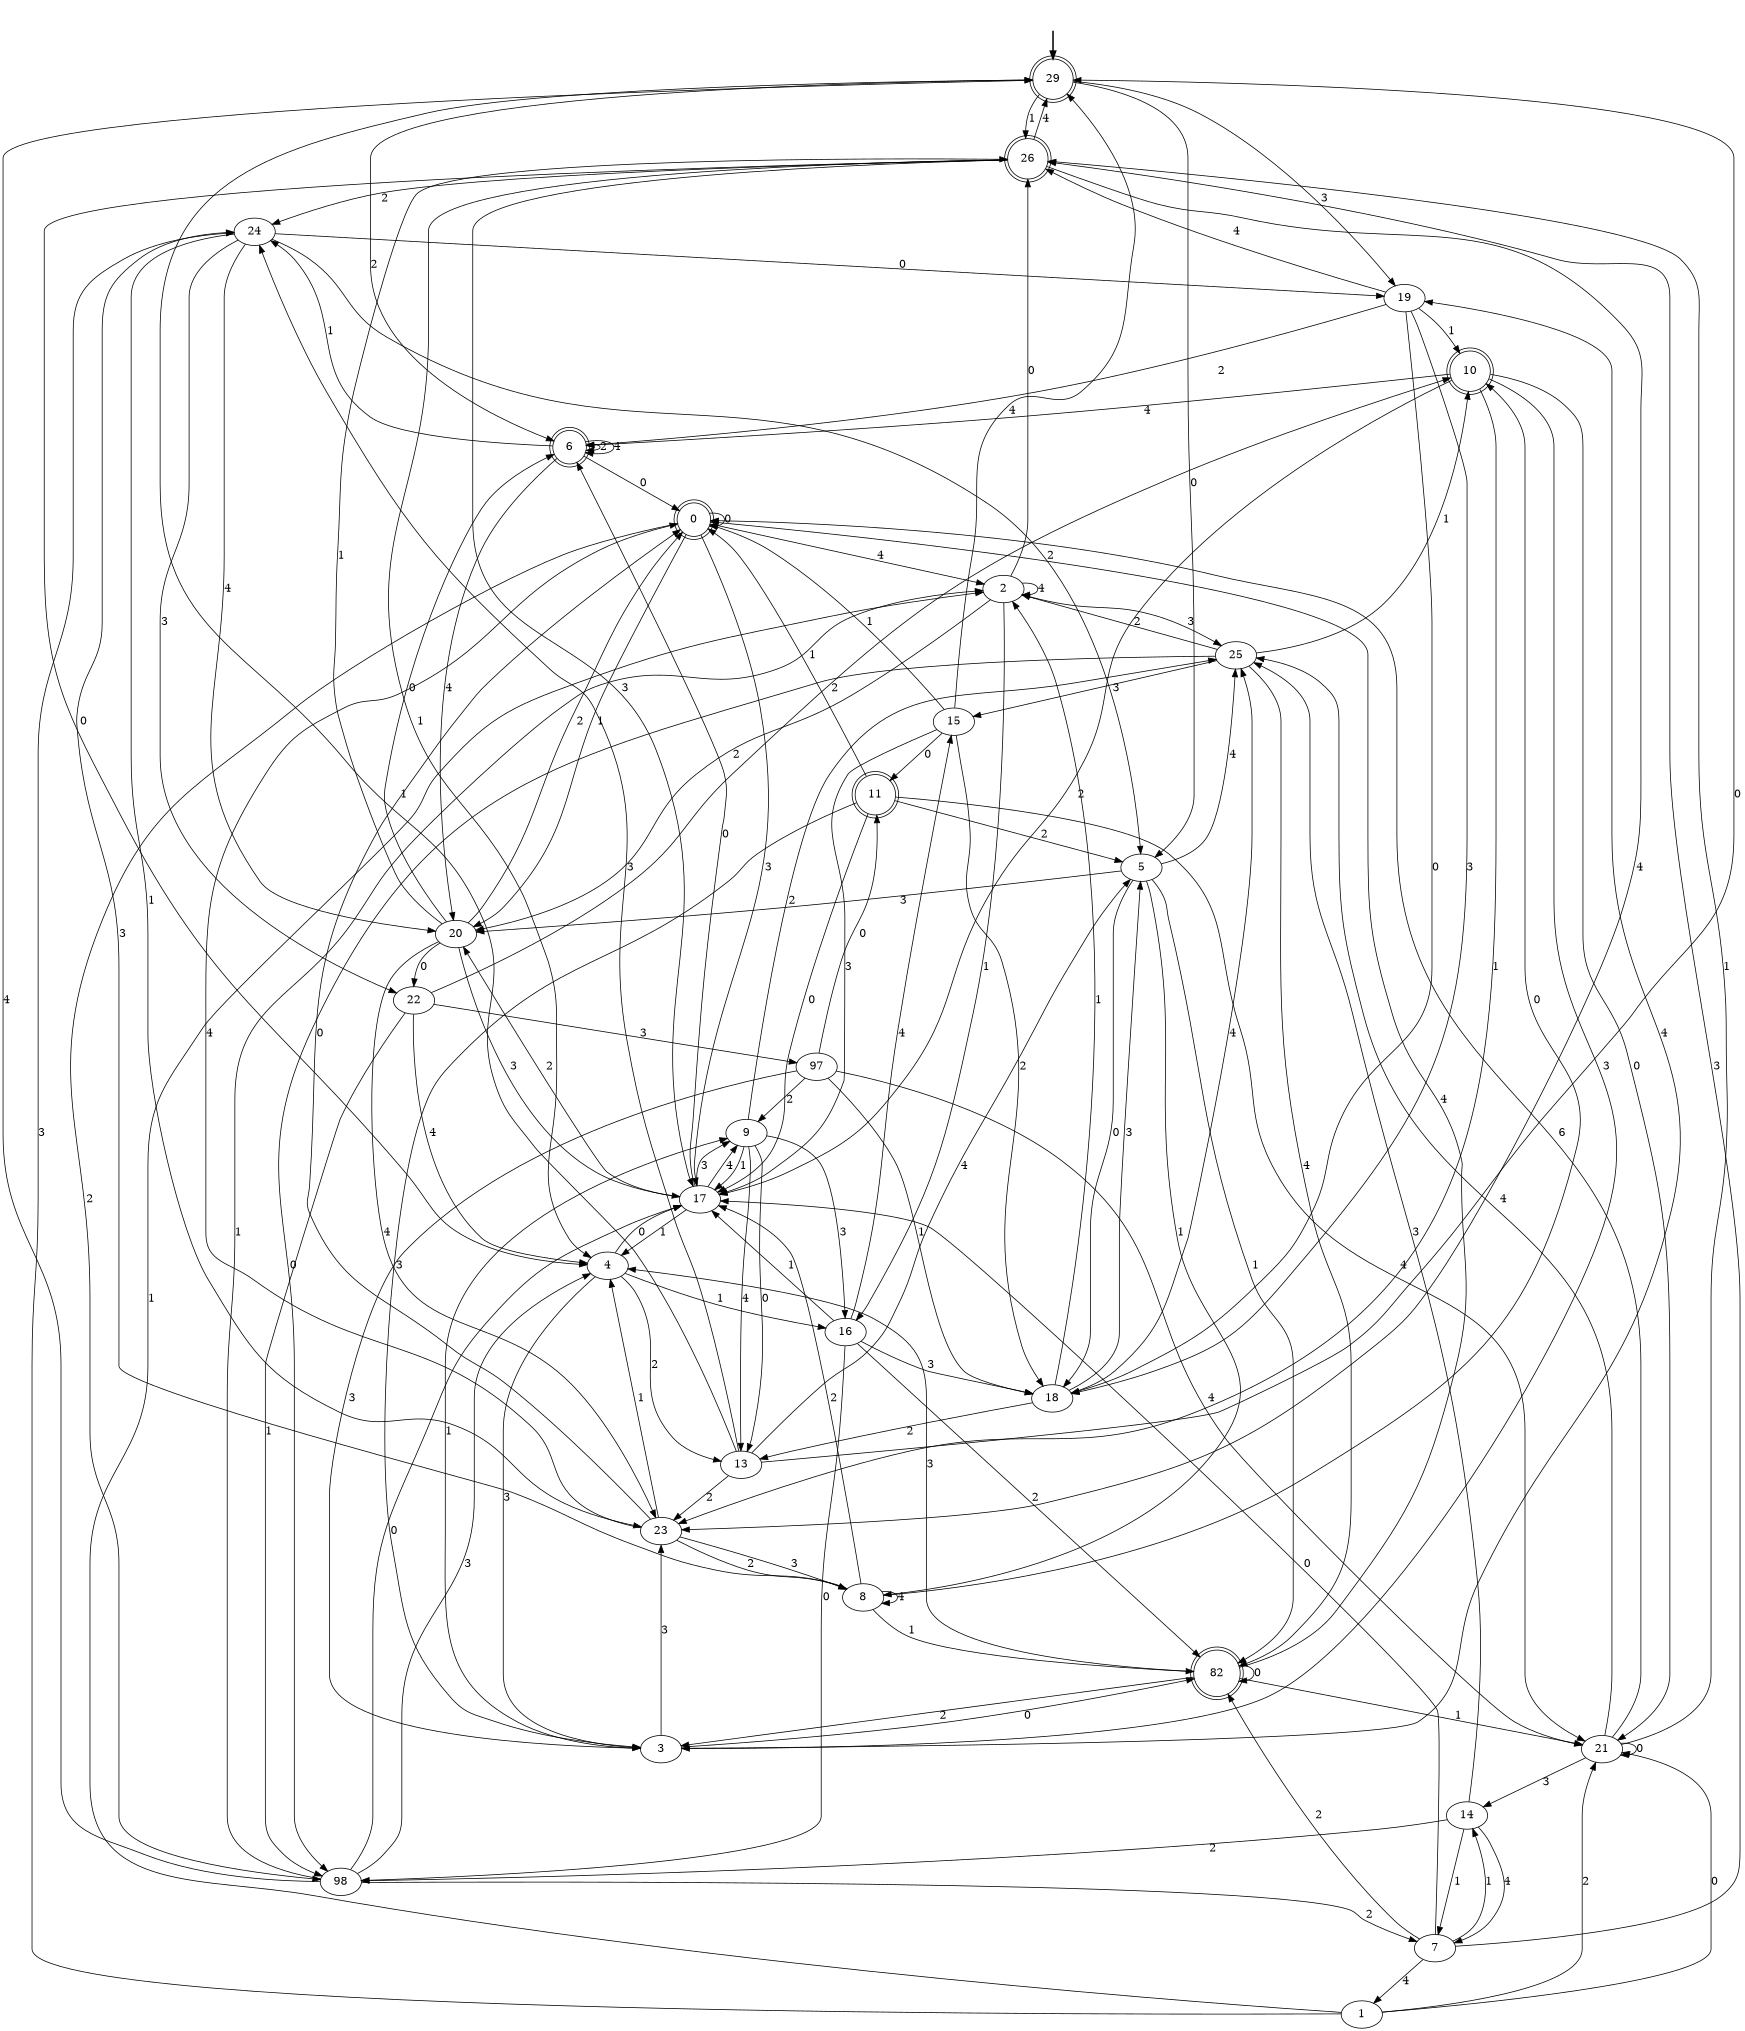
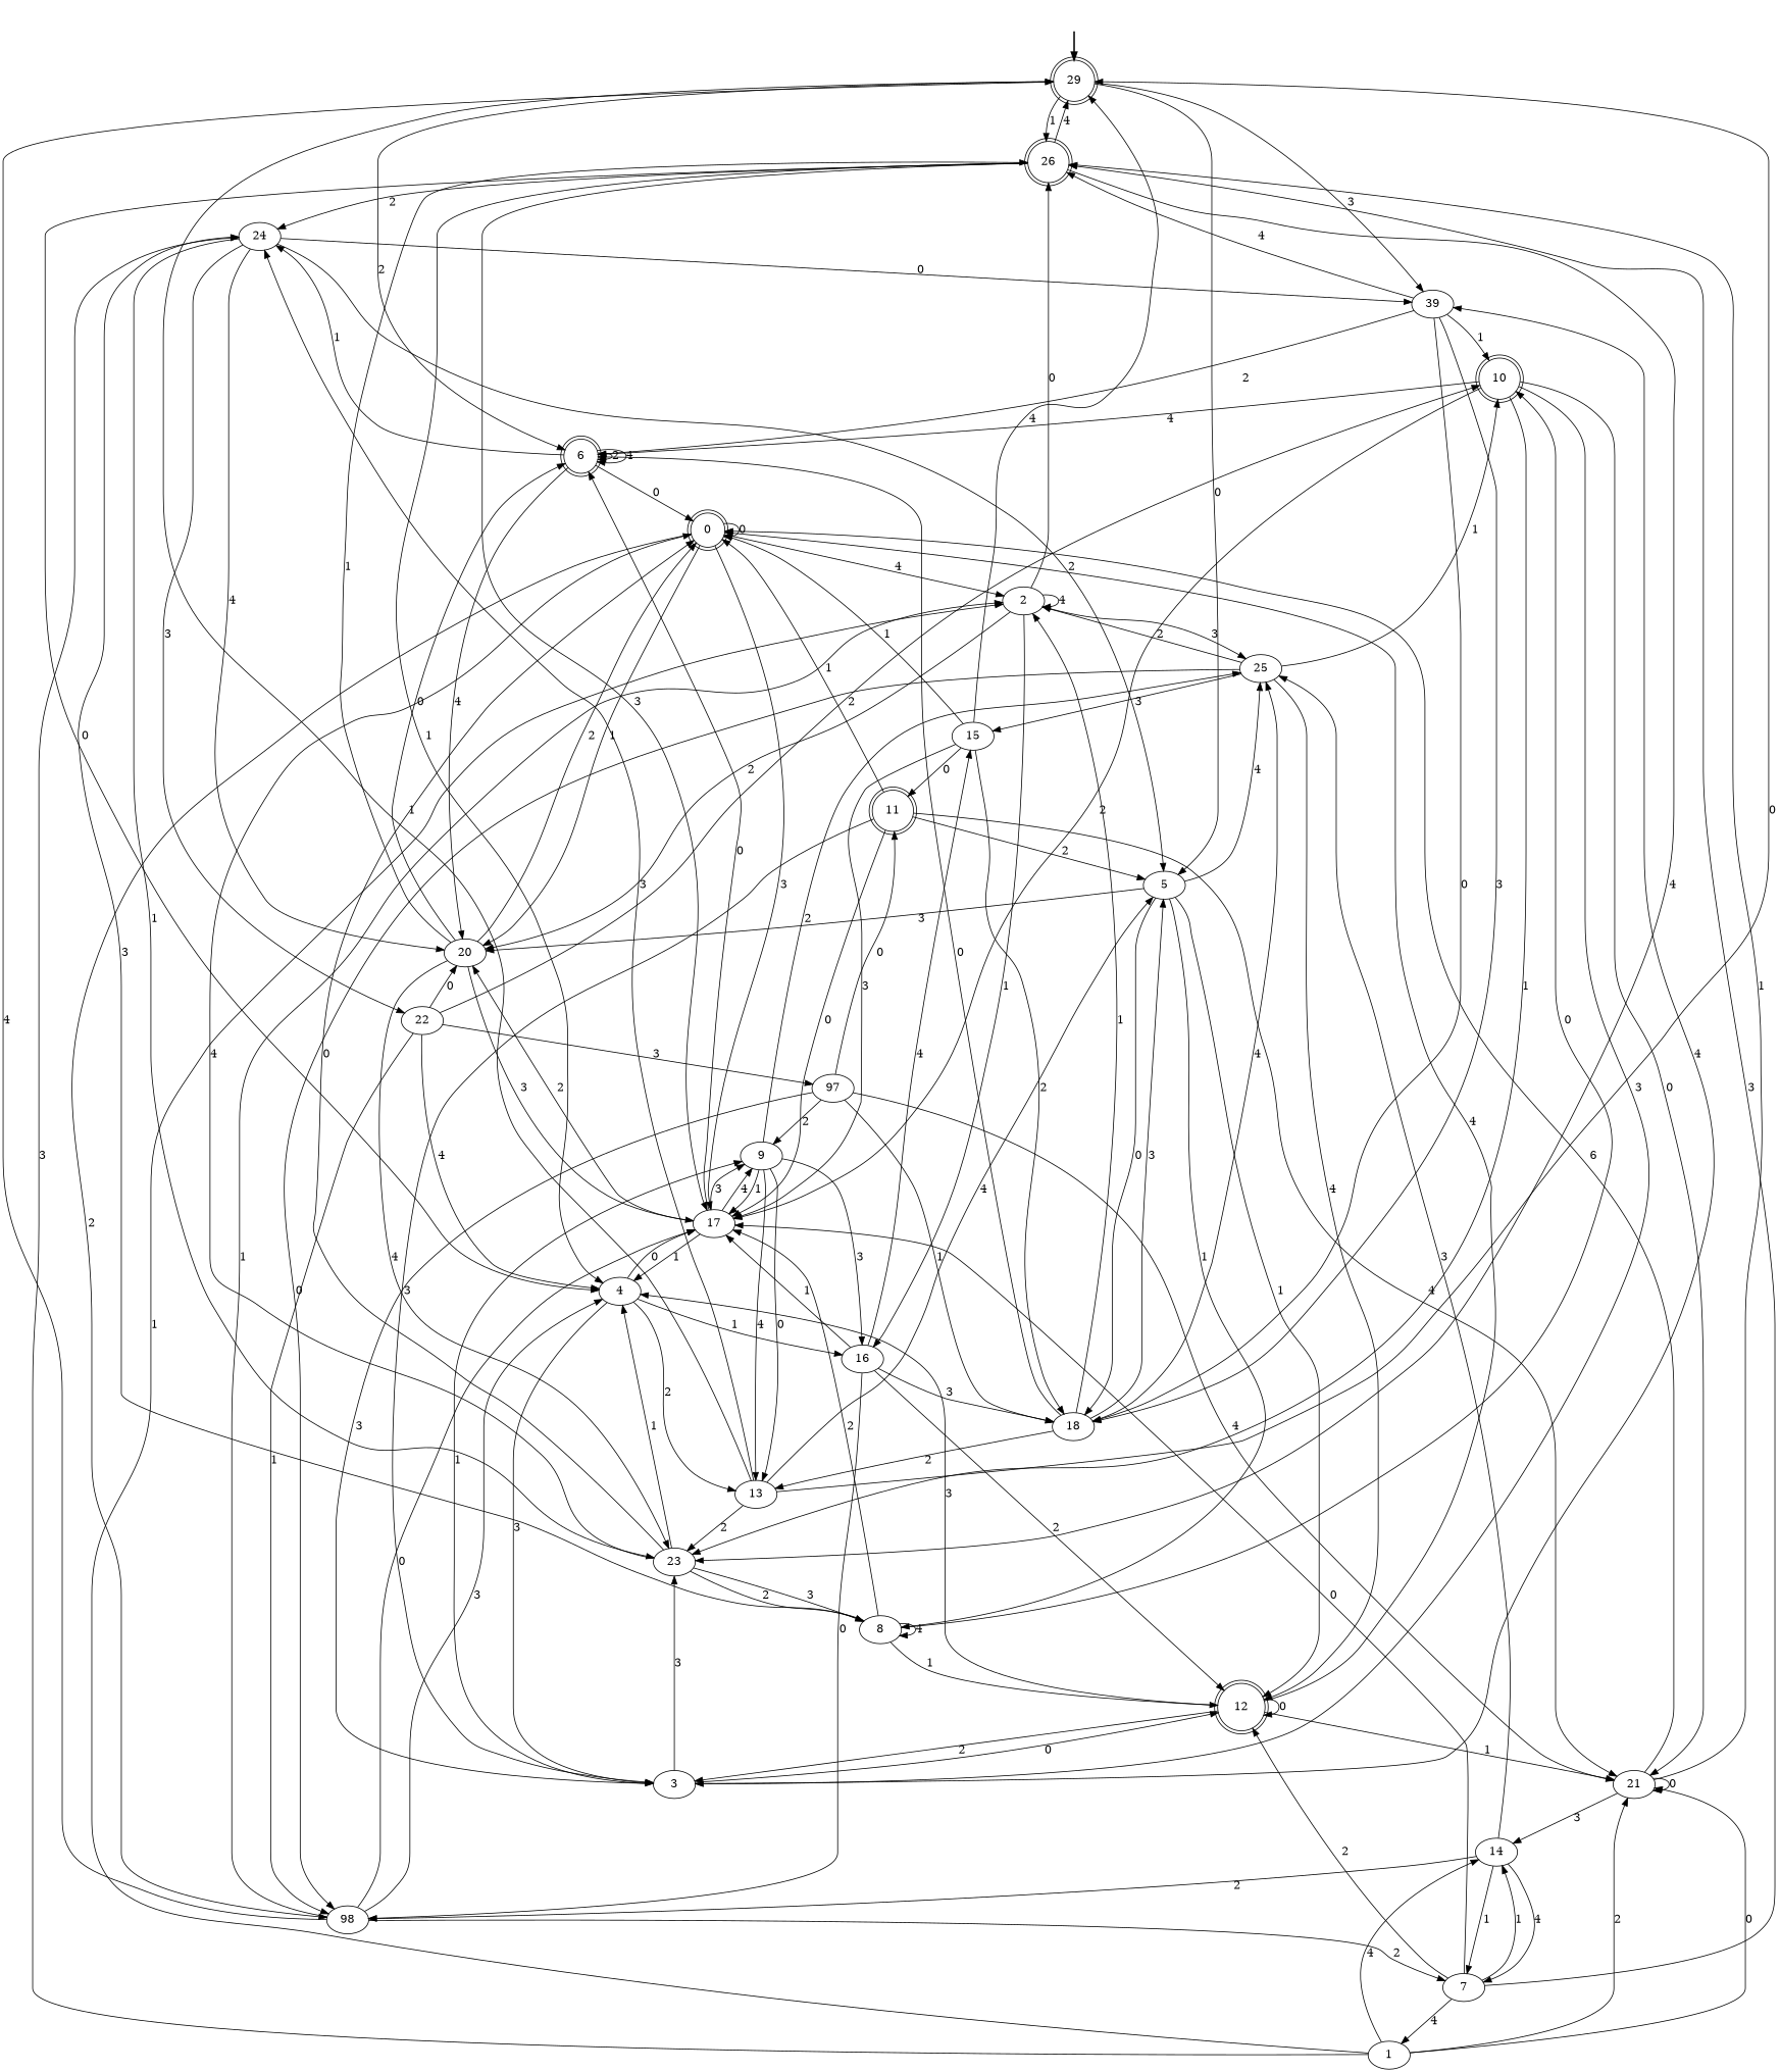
  digraph {
    fake [style=invisible]
    29 [root=true shape=doublecircle]
    26 [shape=doublecircle]
-   19
+   19 [label=39]
    5
    6 [shape=doublecircle]
    0 [shape=doublecircle]
    2
    17
    20
    n11 [label=98]
    16
    25
    9
    4
    23
    7
    1
    14
    21
    24
    22
-   12 [shape=doublecircle label=82]
+   12 [shape=doublecircle]
    18
    15
    10 [shape=doublecircle]
    3
    13
    8
    11 [shape=doublecircle]
    n31 [label=97]
    fake -> 29 [style=bold]
    29 -> 26 [label=1]
    29 -> 19 [label=3]
    29 -> 5 [label=0]
    29 -> 6 [label=2]
    26 -> 29 [label=4]
    26 -> 17 [label=3]
    26 -> 4 [label=0]
    26 -> 4 [label=1]
    26 -> 23 [label=4]
    26 -> 24 [label=2]
    19 -> 26 [label=4]
    19 -> 6 [label=2]
    19 -> 18 [label=0]
    19 -> 18 [label=3]
    19 -> 10 [label=1]
    5 -> 20 [label=3]
    5 -> 25 [label=4]
    5 -> 12 [label=1]
    5 -> 18 [label=0]
    5 -> 8 [label=1]
    6 -> 6 [label=2]
    6 -> 6 [label=4]
    6 -> 0 [label=0]
    6 -> 20 [label=4]
    6 -> 24 [label=1]
    0 -> 0 [label=0]
    0 -> 2 [label=4]
    0 -> 17 [label=3]
    0 -> 20 [label=1]
    0 -> n11 [label=2]
    2 -> 26 [label=0]
    2 -> 2 [label=4]
    2 -> 20 [label=2]
    2 -> 16 [label=1]
    2 -> 25 [label=3]
    17 -> 6 [label=0]
    17 -> 20 [label=2]
    17 -> 9 [label=3]
    17 -> 9 [label=4]
    17 -> 4 [label=1]
    20 -> 26 [label=1]
    20 -> 6 [label=0]
    20 -> 0 [label=2]
    20 -> 17 [label=3]
    20 -> 23 [label=4]
    n11 -> 29 [label=4]
    n11 -> 2 [label=1]
    n11 -> 17 [label=0]
    n11 -> 4 [label=3]
    n11 -> 7 [label=2]
    16 -> 17 [label=1]
    16 -> n11 [label=0]
    16 -> 12 [label=2]
    16 -> 18 [label=3]
    16 -> 15 [label=4]
    25 -> 2 [label=2]
    25 -> n11 [label=0]
    25 -> 12 [label=4]
    25 -> 15 [label=3]
    25 -> 10 [label=1]
    9 -> 17 [label=1]
    9 -> 16 [label=3]
    9 -> 25 [label=2]
    9 -> 13 [label=4]
    9 -> 13 [label=0]
    4 -> 17 [label=0]
    4 -> 16 [label=1]
    4 -> 3 [label=3]
    4 -> 13 [label=2]
    23 -> 0 [label=4]
    23 -> 0 [label=0]
    23 -> 4 [label=1]
    23 -> 8 [label=3]
    23 -> 8 [label=2]
    7 -> 26 [label=3]
    7 -> 17 [label=0]
    7 -> 1 [label=4]
    7 -> 14 [label=1]
    7 -> 12 [label=2]
    1 -> 2 [label=1]
+   1 -> 14 [label=4]
    1 -> 21 [label=2]
    1 -> 21 [label=0]
    1 -> 24 [label=3]
    14 -> n11 [label=2]
    14 -> 25 [label=3]
    14 -> 7 [label=1]
    14 -> 7 [label=4]
    21 -> 26 [label=1]
    21 -> 0 [label=6]
-   21 -> 25 [label=4]
    21 -> 14 [label=3]
    21 -> 21 [label=0]
    24 -> 19 [label=0]
    24 -> 5 [label=2]
    24 -> 20 [label=4]
    24 -> 23 [label=1]
    24 -> 22 [label=3]
-   20 -> 22 [label=0]
+   22 -> 20 [label=0]
    22 -> n11 [label=1]
    22 -> 4 [label=4]
    22 -> 10 [label=2]
    22 -> n31 [label=3]
    12 -> 0 [label=4]
    12 -> 4 [label=3]
    12 -> 21 [label=1]
    12 -> 12 [label=0]
    12 -> 3 [label=2]
    18 -> 5 [label=3]
+   18 -> 6 [label=0]
    18 -> 2 [label=1]
    18 -> 25 [label=4]
    18 -> 13 [label=2]
    15 -> 29 [label=4]
    15 -> 0 [label=1]
    15 -> 17 [label=3]
    15 -> 18 [label=2]
    15 -> 11 [label=0]
    10 -> 6 [label=4]
    10 -> 17 [label=2]
    10 -> 23 [label=1]
    10 -> 21 [label=0]
    10 -> 3 [label=3]
    3 -> 19 [label=4]
    3 -> 9 [label=1]
    3 -> 23 [label=3]
    3 -> 12 [label=0]
    13 -> 29 [label=1]
    13 -> 29 [label=0]
    13 -> 5 [label=4]
    13 -> 23 [label=2]
    13 -> 24 [label=3]
    8 -> 17 [label=2]
    8 -> 24 [label=3]
    8 -> 12 [label=1]
    8 -> 10 [label=0]
    8 -> 8 [label=4]
    11 -> 5 [label=2]
    11 -> 0 [label=1]
    11 -> 17 [label=0]
    11 -> 21 [label=4]
    11 -> 3 [label=3]
    n31 -> 9 [label=2]
    n31 -> 21 [label=4]
    n31 -> 18 [label=1]
    n31 -> 3 [label=3]
    n31 -> 11 [label=0]
  }
